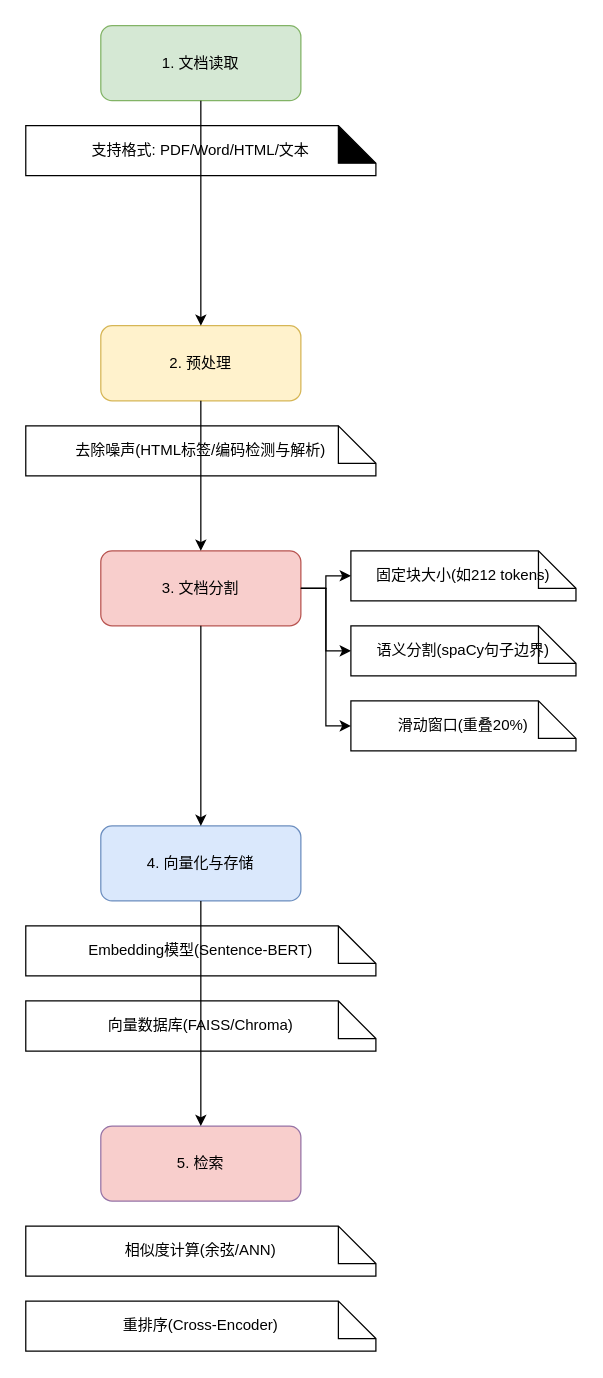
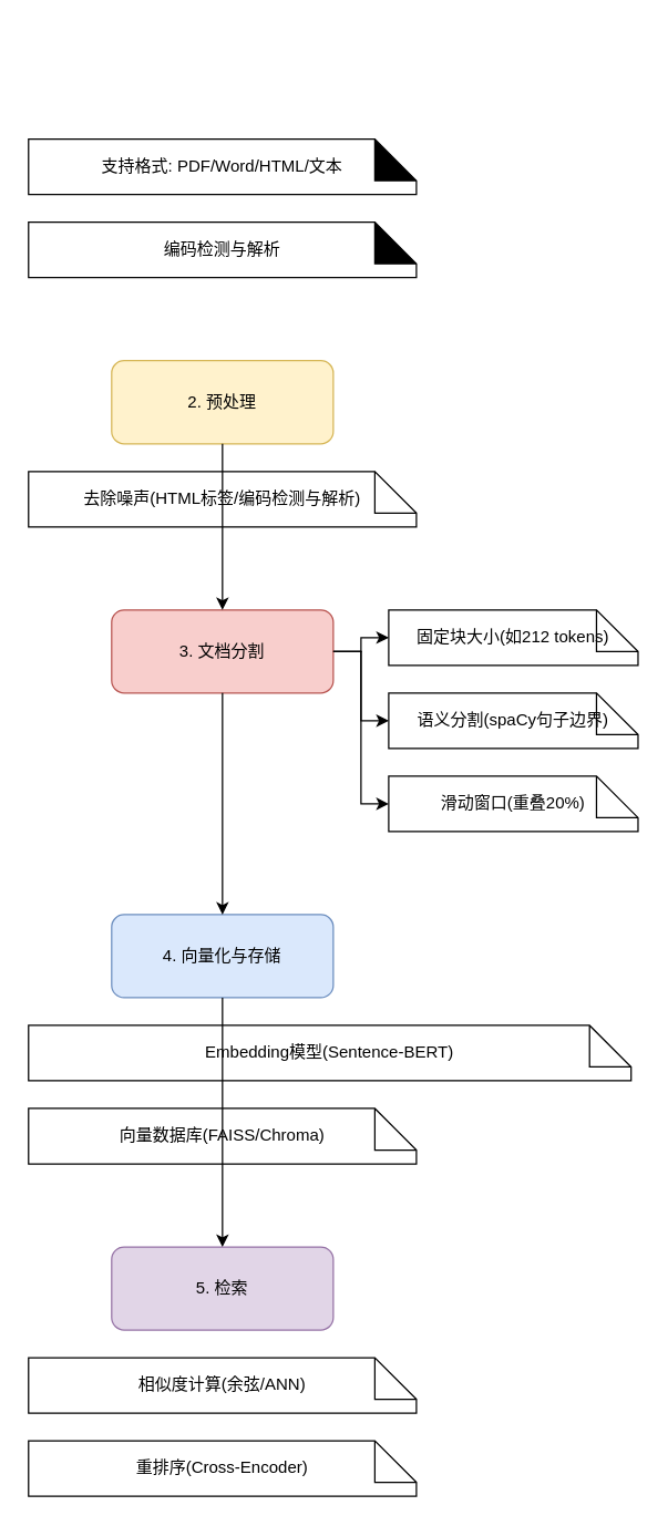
  <mxCell id="0" />
  <mxCell id="1" parent="0" />
- <mxCell id="2" value="1. 文档读取" style="rounded=1;whiteSpace=wrap;html=1;fillColor=#d5e8d4;strokeColor=#82b366;" vertex="1" parent="1"><mxGeometry x="80" y="20" width="160" height="60" as="geometry" /></mxCell>
  <mxCell id="3" value="支持格式: PDF/Word/HTML/文本" style="shape=note;whiteSpace=wrap;html=1;backgroundOutline=1;darkOpacity=30;" vertex="1" parent="1"><mxGeometry x="20" y="100" width="280" height="40" as="geometry" /></mxCell>
+ <mxCell id="4" value="编码检测与解析" style="shape=note;whiteSpace=wrap;html=1;backgroundOutline=1;darkOpacity=30;" vertex="1" parent="1"><mxGeometry x="20" y="160" width="280" height="40" as="geometry" /></mxCell>
  <mxCell id="5" value="2. 预处理" style="rounded=1;whiteSpace=wrap;html=1;fillColor=#fff2cc;strokeColor=#d6b656;" vertex="1" parent="1"><mxGeometry x="80" y="260" width="160" height="60" as="geometry" /></mxCell>
  <mxCell id="6" value="去除噪声(HTML标签/编码检测与解析)" style="shape=note;whiteSpace=wrap;html=1;" vertex="1" parent="1"><mxGeometry x="20" y="340" width="280" height="40" as="geometry" /></mxCell>
  <mxCell id="7" value="3. 文档分割" style="rounded=1;whiteSpace=wrap;html=1;fillColor=#f8cecc;strokeColor=#b85450;" vertex="1" parent="1"><mxGeometry x="80" y="440" width="160" height="60" as="geometry" /></mxCell>
  <mxCell id="8" value="固定块大小(如212 tokens)" style="shape=note;whiteSpace=wrap;html=1;" vertex="1" parent="1"><mxGeometry x="280" y="440" width="180" height="40" as="geometry" /></mxCell>
  <mxCell id="9" value="语义分割(spaCy句子边界)" style="shape=note;whiteSpace=wrap;html=1;" vertex="1" parent="1"><mxGeometry x="280" y="500" width="180" height="40" as="geometry" /></mxCell>
  <mxCell id="10" value="滑动窗口(重叠20%)" style="shape=note;whiteSpace=wrap;html=1;" vertex="1" parent="1"><mxGeometry x="280" y="560" width="180" height="40" as="geometry" /></mxCell>
  <mxCell id="11" value="4. 向量化与存储" style="rounded=1;whiteSpace=wrap;html=1;fillColor=#dae8fc;strokeColor=#6c8ebf;" vertex="1" parent="1"><mxGeometry x="80" y="660" width="160" height="60" as="geometry" /></mxCell>
- <mxCell id="12" value="Embedding模型(Sentence-BERT)" style="shape=note;whiteSpace=wrap;html=1;" vertex="1" parent="1"><mxGeometry x="20" y="740" width="280" height="40" as="geometry" /></mxCell>
+ <mxCell id="12" value="Embedding模型(Sentence-BERT)" style="shape=note;whiteSpace=wrap;html=1;" vertex="1" parent="1"><mxGeometry x="20" y="740" width="435" height="40" as="geometry" /></mxCell>
  <mxCell id="13" value="向量数据库(FAISS/Chroma)" style="shape=note;whiteSpace=wrap;html=1;" vertex="1" parent="1"><mxGeometry x="20" y="800" width="280" height="40" as="geometry" /></mxCell>
- <mxCell id="14" value="5. 检索" style="rounded=1;whiteSpace=wrap;html=1;fillColor=#f8cecc;strokeColor=#9673a6;" vertex="1" parent="1"><mxGeometry x="80" y="900" width="160" height="60" as="geometry" /></mxCell>
+ <mxCell id="14" value="5. 检索" style="rounded=1;whiteSpace=wrap;html=1;fillColor=#e1d5e7;strokeColor=#9673a6;" vertex="1" parent="1"><mxGeometry x="80" y="900" width="160" height="60" as="geometry" /></mxCell>
  <mxCell id="15" value="相似度计算(余弦/ANN)" style="shape=note;whiteSpace=wrap;html=1;" vertex="1" parent="1"><mxGeometry x="20" y="980" width="280" height="40" as="geometry" /></mxCell>
  <mxCell id="16" value="重排序(Cross-Encoder)" style="shape=note;whiteSpace=wrap;html=1;" vertex="1" parent="1"><mxGeometry x="20" y="1040" width="280" height="40" as="geometry" /></mxCell>
- <mxCell id="17" style="edgeStyle=orthogonalEdgeStyle;rounded=0;html=1;exitX=0.5;exitY=1;entryX=0.5;entryY=0;" edge="1" parent="1" source="2" target="5"><mxGeometry relative="1" as="geometry" /></mxCell>
  <mxCell id="18" style="edgeStyle=orthogonalEdgeStyle;rounded=0;html=1;exitX=0.5;exitY=1;entryX=0.5;entryY=0;" edge="1" parent="1" source="5" target="7"><mxGeometry relative="1" as="geometry" /></mxCell>
  <mxCell id="19" style="edgeStyle=orthogonalEdgeStyle;rounded=0;html=1;exitX=0.5;exitY=1;entryX=0.5;entryY=0;" edge="1" parent="1" source="7" target="11"><mxGeometry relative="1" as="geometry" /></mxCell>
  <mxCell id="20" style="edgeStyle=orthogonalEdgeStyle;rounded=0;html=1;exitX=0.5;exitY=1;entryX=0.5;entryY=0;" edge="1" parent="1" source="11" target="14"><mxGeometry relative="1" as="geometry" /></mxCell>
  <mxCell id="21" style="edgeStyle=orthogonalEdgeStyle;rounded=0;html=1;exitX=1;exitY=0.5;entryX=0;entryY=0.5;" edge="1" parent="1" source="7" target="8"><mxGeometry relative="1" as="geometry" /></mxCell>
  <mxCell id="22" style="edgeStyle=orthogonalEdgeStyle;rounded=0;html=1;exitX=1;exitY=0.5;entryX=0;entryY=0.5;" edge="1" parent="1" source="7" target="9"><mxGeometry relative="1" as="geometry" /></mxCell>
  <mxCell id="23" style="edgeStyle=orthogonalEdgeStyle;rounded=0;html=1;exitX=1;exitY=0.5;entryX=0;entryY=0.5;" edge="1" parent="1" source="7" target="10"><mxGeometry relative="1" as="geometry" /></mxCell>
